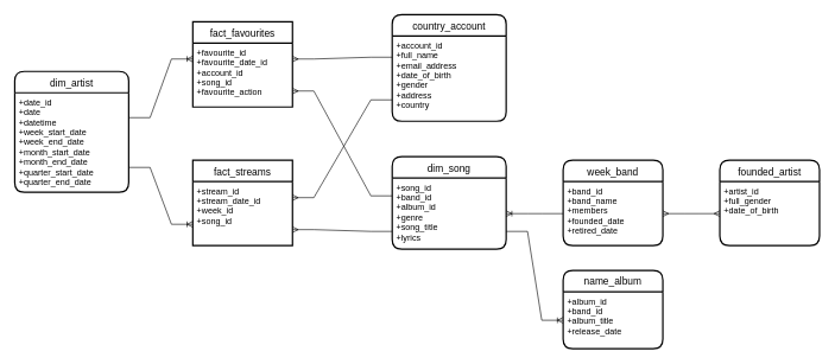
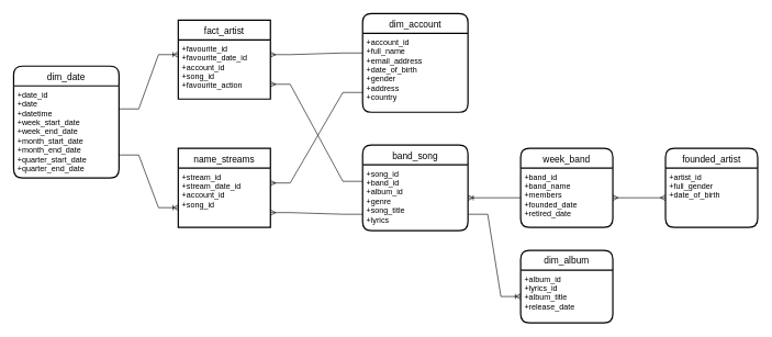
  <mxCell id="0" />
  <mxCell id="1" parent="0" />
- <mxCell id="2" value="country_account" style="swimlane;childLayout=stackLayout;horizontal=1;startSize=30;horizontalStack=0;rounded=1;fontSize=14;fontStyle=0;strokeWidth=2;resizeParent=0;resizeLast=1;shadow=0;dashed=0;align=center;" parent="1" vertex="1"><mxGeometry x="550" y="20" width="160" height="150" as="geometry" /></mxCell>
+ <mxCell id="2" value="dim_account" style="swimlane;childLayout=stackLayout;horizontal=1;startSize=30;horizontalStack=0;rounded=1;fontSize=14;fontStyle=0;strokeWidth=2;resizeParent=0;resizeLast=1;shadow=0;dashed=0;align=center;" parent="1" vertex="1"><mxGeometry x="550" y="20" width="160" height="150" as="geometry" /></mxCell>
  <mxCell id="3" value="+account_id&#10;+full_name&#10;+email_address&#10;+date_of_birth&#10;+gender&#10;+address&#10;+country&#10;" style="align=left;strokeColor=none;fillColor=none;spacingLeft=4;fontSize=12;verticalAlign=top;resizable=0;rotatable=0;part=1;" parent="2" vertex="1"><mxGeometry y="30" width="160" height="120" as="geometry" /></mxCell>
- <mxCell id="4" value="dim_song" style="swimlane;childLayout=stackLayout;horizontal=1;startSize=30;horizontalStack=0;rounded=1;fontSize=14;fontStyle=0;strokeWidth=2;resizeParent=0;resizeLast=1;shadow=0;dashed=0;align=center;" parent="1" vertex="1"><mxGeometry x="550" y="220" width="160" height="130" as="geometry" /></mxCell>
+ <mxCell id="4" value="band_song" style="swimlane;childLayout=stackLayout;horizontal=1;startSize=30;horizontalStack=0;rounded=1;fontSize=14;fontStyle=0;strokeWidth=2;resizeParent=0;resizeLast=1;shadow=0;dashed=0;align=center;" parent="1" vertex="1"><mxGeometry x="550" y="220" width="160" height="130" as="geometry" /></mxCell>
  <mxCell id="5" value="+song_id&#10;+band_id&#10;+album_id&#10;+genre&#10;+song_title&#10;+lyrics&#10;" style="align=left;strokeColor=none;fillColor=none;spacingLeft=4;fontSize=12;verticalAlign=top;resizable=0;rotatable=0;part=1;" parent="4" vertex="1"><mxGeometry y="30" width="160" height="100" as="geometry" /></mxCell>
  <mxCell id="6" value="week_band" style="swimlane;childLayout=stackLayout;horizontal=1;startSize=30;horizontalStack=0;rounded=1;fontSize=14;fontStyle=0;strokeWidth=2;resizeParent=0;resizeLast=1;shadow=0;dashed=0;align=center;" parent="1" vertex="1"><mxGeometry x="790" y="225" width="140" height="120" as="geometry" /></mxCell>
  <mxCell id="7" value="+band_id&#10;+band_name&#10;+members&#10;+founded_date&#10;+retired_date&#10;" style="align=left;strokeColor=none;fillColor=none;spacingLeft=4;fontSize=12;verticalAlign=top;resizable=0;rotatable=0;part=1;" parent="6" vertex="1"><mxGeometry y="30" width="140" height="90" as="geometry" /></mxCell>
  <mxCell id="8" value="" style="edgeStyle=entityRelationEdgeStyle;fontSize=12;html=1;endArrow=ERoneToMany;rounded=0;exitX=0;exitY=0.5;exitDx=0;exitDy=0;entryX=1;entryY=0.5;entryDx=0;entryDy=0;" parent="1" source="7" target="5" edge="1"><mxGeometry width="100" height="100" relative="1" as="geometry"><mxPoint x="810" y="350" as="sourcePoint" /><mxPoint x="910" y="250" as="targetPoint" /></mxGeometry></mxCell>
- <mxCell id="9" value="name_album" style="swimlane;childLayout=stackLayout;horizontal=1;startSize=30;horizontalStack=0;rounded=1;fontSize=14;fontStyle=0;strokeWidth=2;resizeParent=0;resizeLast=1;shadow=0;dashed=0;align=center;" parent="1" vertex="1"><mxGeometry x="790" y="380" width="140" height="110" as="geometry" /></mxCell>
- <mxCell id="10" value="+album_id&#10;+band_id&#10;+album_title&#10;+release_date&#10;" style="align=left;strokeColor=none;fillColor=none;spacingLeft=4;fontSize=12;verticalAlign=top;resizable=0;rotatable=0;part=1;" parent="9" vertex="1"><mxGeometry y="30" width="140" height="80" as="geometry" /></mxCell>
+ <mxCell id="9" value="dim_album" style="swimlane;childLayout=stackLayout;horizontal=1;startSize=30;horizontalStack=0;rounded=1;fontSize=14;fontStyle=0;strokeWidth=2;resizeParent=0;resizeLast=1;shadow=0;dashed=0;align=center;" parent="1" vertex="1"><mxGeometry x="790" y="380" width="140" height="110" as="geometry" /></mxCell>
+ <mxCell id="10" value="+album_id&#10;+lyrics_id&#10;+album_title&#10;+release_date&#10;" style="align=left;strokeColor=none;fillColor=none;spacingLeft=4;fontSize=12;verticalAlign=top;resizable=0;rotatable=0;part=1;" parent="9" vertex="1"><mxGeometry y="30" width="140" height="80" as="geometry" /></mxCell>
  <mxCell id="11" value="" style="edgeStyle=entityRelationEdgeStyle;fontSize=12;html=1;endArrow=ERoneToMany;rounded=0;exitX=1;exitY=0.75;exitDx=0;exitDy=0;entryX=0;entryY=0.5;entryDx=0;entryDy=0;" parent="1" source="5" target="10" edge="1"><mxGeometry width="100" height="100" relative="1" as="geometry"><mxPoint x="770" y="350" as="sourcePoint" /><mxPoint x="870" y="250" as="targetPoint" /></mxGeometry></mxCell>
  <mxCell id="12" value="founded_artist" style="swimlane;childLayout=stackLayout;horizontal=1;startSize=30;horizontalStack=0;rounded=1;fontSize=14;fontStyle=0;strokeWidth=2;resizeParent=0;resizeLast=1;shadow=0;dashed=0;align=center;" parent="1" vertex="1"><mxGeometry x="1010" y="225" width="140" height="120" as="geometry" /></mxCell>
  <mxCell id="13" value="+artist_id&#10;+full_gender&#10;+date_of_birth&#10;" style="align=left;strokeColor=none;fillColor=none;spacingLeft=4;fontSize=12;verticalAlign=top;resizable=0;rotatable=0;part=1;" parent="12" vertex="1"><mxGeometry y="30" width="140" height="90" as="geometry" /></mxCell>
  <mxCell id="14" value="" style="edgeStyle=entityRelationEdgeStyle;fontSize=12;html=1;endArrow=ERmany;startArrow=ERmany;rounded=0;entryX=0;entryY=0.5;entryDx=0;entryDy=0;exitX=1;exitY=0.5;exitDx=0;exitDy=0;" parent="1" source="7" target="13" edge="1"><mxGeometry width="100" height="100" relative="1" as="geometry"><mxPoint x="770" y="350" as="sourcePoint" /><mxPoint x="870" y="250" as="targetPoint" /></mxGeometry></mxCell>
- <mxCell id="15" value="fact_favourites" style="swimlane;childLayout=stackLayout;horizontal=1;startSize=30;horizontalStack=0;rounded=1;fontSize=14;fontStyle=0;strokeWidth=2;resizeParent=0;resizeLast=1;shadow=0;dashed=0;align=center;arcSize=0;" parent="1" vertex="1"><mxGeometry x="270" y="30" width="140" height="120" as="geometry" /></mxCell>
+ <mxCell id="15" value="fact_artist" style="swimlane;childLayout=stackLayout;horizontal=1;startSize=30;horizontalStack=0;rounded=1;fontSize=14;fontStyle=0;strokeWidth=2;resizeParent=0;resizeLast=1;shadow=0;dashed=0;align=center;arcSize=0;" parent="1" vertex="1"><mxGeometry x="270" y="30" width="140" height="120" as="geometry" /></mxCell>
  <mxCell id="16" value="+favourite_id&#10;+favourite_date_id&#10;+account_id&#10;+song_id&#10;+favourite_action&#10;" style="align=left;strokeColor=none;fillColor=none;spacingLeft=4;fontSize=12;verticalAlign=top;resizable=0;rotatable=0;part=1;" parent="15" vertex="1"><mxGeometry y="30" width="140" height="90" as="geometry" /></mxCell>
- <mxCell id="17" value="fact_streams" style="swimlane;childLayout=stackLayout;horizontal=1;startSize=30;horizontalStack=0;rounded=1;fontSize=14;fontStyle=0;strokeWidth=2;resizeParent=0;resizeLast=1;shadow=0;dashed=0;align=center;arcSize=0;" parent="1" vertex="1"><mxGeometry x="270" y="225" width="140" height="120" as="geometry" /></mxCell>
- <mxCell id="18" value="+stream_id&#10;+stream_date_id&#10;+week_id&#10;+song_id&#10;" style="align=left;strokeColor=none;fillColor=none;spacingLeft=4;fontSize=12;verticalAlign=top;resizable=0;rotatable=0;part=1;" parent="17" vertex="1"><mxGeometry y="30" width="140" height="90" as="geometry" /></mxCell>
+ <mxCell id="17" value="name_streams" style="swimlane;childLayout=stackLayout;horizontal=1;startSize=30;horizontalStack=0;rounded=1;fontSize=14;fontStyle=0;strokeWidth=2;resizeParent=0;resizeLast=1;shadow=0;dashed=0;align=center;arcSize=0;" parent="1" vertex="1"><mxGeometry x="270" y="225" width="140" height="120" as="geometry" /></mxCell>
+ <mxCell id="18" value="+stream_id&#10;+stream_date_id&#10;+account_id&#10;+song_id&#10;" style="align=left;strokeColor=none;fillColor=none;spacingLeft=4;fontSize=12;verticalAlign=top;resizable=0;rotatable=0;part=1;" parent="17" vertex="1"><mxGeometry y="30" width="140" height="90" as="geometry" /></mxCell>
  <mxCell id="19" value="" style="edgeStyle=entityRelationEdgeStyle;fontSize=12;html=1;endArrow=ERmany;rounded=0;exitX=0;exitY=0.25;exitDx=0;exitDy=0;entryX=1;entryY=0.25;entryDx=0;entryDy=0;" parent="1" source="3" target="16" edge="1"><mxGeometry width="100" height="100" relative="1" as="geometry"><mxPoint x="810" y="220" as="sourcePoint" /><mxPoint x="790" y="-10" as="targetPoint" /></mxGeometry></mxCell>
  <mxCell id="20" value="" style="edgeStyle=entityRelationEdgeStyle;fontSize=12;html=1;endArrow=ERmany;rounded=0;exitX=0;exitY=0.75;exitDx=0;exitDy=0;entryX=1;entryY=0.25;entryDx=0;entryDy=0;" parent="1" source="3" target="18" edge="1"><mxGeometry width="100" height="100" relative="1" as="geometry"><mxPoint x="720" y="90" as="sourcePoint" /><mxPoint x="844" y="-87.5" as="targetPoint" /></mxGeometry></mxCell>
  <mxCell id="21" value="" style="edgeStyle=entityRelationEdgeStyle;fontSize=12;html=1;endArrow=ERmany;rounded=0;exitX=0;exitY=0.25;exitDx=0;exitDy=0;entryX=1;entryY=0.75;entryDx=0;entryDy=0;" parent="1" source="5" target="16" edge="1"><mxGeometry width="100" height="100" relative="1" as="geometry"><mxPoint x="730" y="100" as="sourcePoint" /><mxPoint x="854" y="-77.5" as="targetPoint" /></mxGeometry></mxCell>
  <mxCell id="22" value="" style="edgeStyle=entityRelationEdgeStyle;fontSize=12;html=1;endArrow=ERmany;rounded=0;exitX=0;exitY=0.75;exitDx=0;exitDy=0;entryX=1;entryY=0.75;entryDx=0;entryDy=0;" parent="1" source="5" target="18" edge="1"><mxGeometry width="100" height="100" relative="1" as="geometry"><mxPoint x="720" y="285" as="sourcePoint" /><mxPoint x="844" y="-42.5" as="targetPoint" /></mxGeometry></mxCell>
- <mxCell id="23" value="dim_artist" style="swimlane;childLayout=stackLayout;horizontal=1;startSize=30;horizontalStack=0;rounded=1;fontSize=14;fontStyle=0;strokeWidth=2;resizeParent=0;resizeLast=1;shadow=0;dashed=0;align=center;" vertex="1" parent="1"><mxGeometry x="20" y="100" width="160" height="170" as="geometry" /></mxCell>
+ <mxCell id="23" value="dim_date" style="swimlane;childLayout=stackLayout;horizontal=1;startSize=30;horizontalStack=0;rounded=1;fontSize=14;fontStyle=0;strokeWidth=2;resizeParent=0;resizeLast=1;shadow=0;dashed=0;align=center;" vertex="1" parent="1"><mxGeometry x="20" y="100" width="160" height="170" as="geometry" /></mxCell>
  <mxCell id="24" value="+date_id&#10;+date&#10;+datetime&#10;+week_start_date&#10;+week_end_date&#10;+month_start_date&#10;+month_end_date&#10;+quarter_start_date&#10;+quarter_end_date&#10;" style="align=left;strokeColor=none;fillColor=none;spacingLeft=4;fontSize=12;verticalAlign=top;resizable=0;rotatable=0;part=1;" vertex="1" parent="23"><mxGeometry y="30" width="160" height="140" as="geometry" /></mxCell>
  <mxCell id="25" value="" style="edgeStyle=entityRelationEdgeStyle;fontSize=12;html=1;endArrow=ERoneToMany;rounded=0;exitX=1;exitY=0.25;exitDx=0;exitDy=0;entryX=0;entryY=0.25;entryDx=0;entryDy=0;" edge="1" parent="1" source="24" target="16"><mxGeometry width="100" height="100" relative="1" as="geometry"><mxPoint x="320" y="270" as="sourcePoint" /><mxPoint x="260" y="90" as="targetPoint" /></mxGeometry></mxCell>
  <mxCell id="26" value="" style="edgeStyle=entityRelationEdgeStyle;fontSize=12;html=1;endArrow=ERoneToMany;rounded=0;exitX=1;exitY=0.75;exitDx=0;exitDy=0;entryX=0;entryY=0.75;entryDx=0;entryDy=0;" edge="1" parent="1" source="24" target="17"><mxGeometry width="100" height="100" relative="1" as="geometry"><mxPoint x="190" y="175" as="sourcePoint" /><mxPoint x="270" y="100" as="targetPoint" /></mxGeometry></mxCell>
